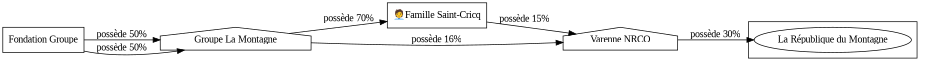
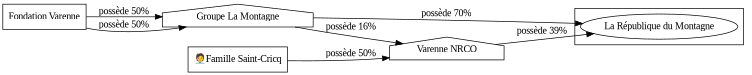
  digraph {
    fontname="Liberation Serif"
    rankdir=LR
    node [fontname="Liberation Serif" shape=box]
    edge [fontname="Liberation Serif"]
-   n1 [label="Fondation Groupe"]
+   n1 [label="Fondation Varenne"]
    n2 [label="🧑‍💼Famille Saint-Cricq"]
    n3 [label="La République du Montagne" shape=""]
    n4 [label="Groupe La Montagne" shape=house]
    n5 [label="Varenne NRCO" shape=house]
    subgraph sub_1 {
      n1
      n2
    }
    subgraph cluster_2 {
      n3
    }
    n1 -> n4 [label="possède 50%"]
    n1 -> n4 [label="possède 50%"]
-   n2 -> n5 [label="possède 15%"]
-   n4 -> n2 [label="possède 70%"]
+   n2 -> n5 [label="possède 50%"]
+   n4 -> n3 [label="possède 70%"]
    n4 -> n5 [label="possède 16%"]
-   n5 -> n3 [label="possède 30%"]
+   n5 -> n3 [label="possède 39%"]
  }
